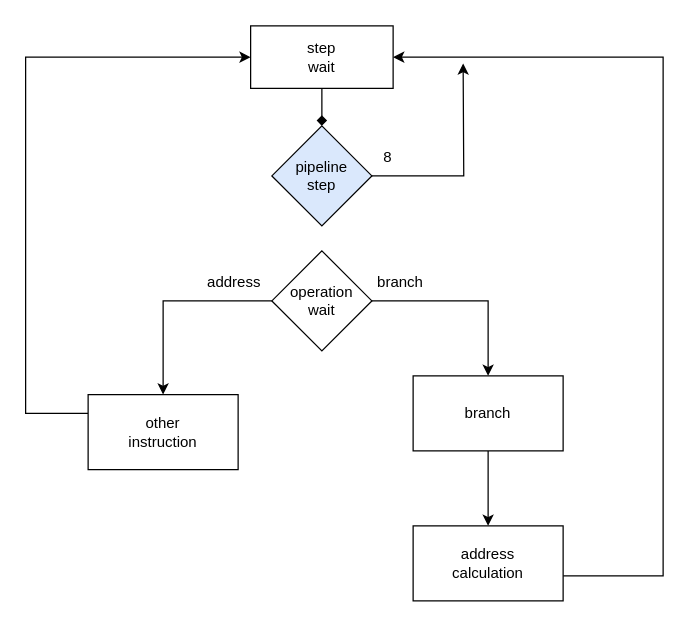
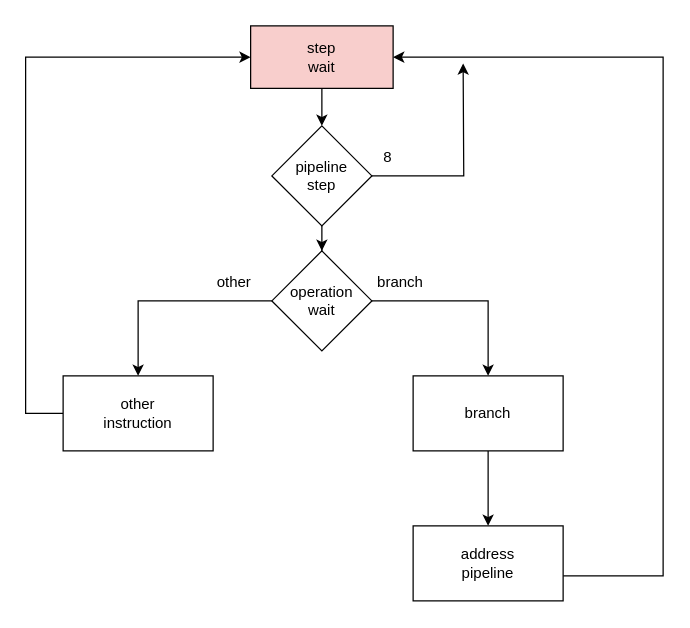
  <mxCell id="0" />
  <mxCell id="1" parent="0" />
- <mxCell id="2" value="" style="edgeStyle=orthogonalEdgeStyle;rounded=0;orthogonalLoop=1;jettySize=auto;html=1;endArrow=diamond;" edge="1" parent="1" source="3" target="15"><mxGeometry relative="1" as="geometry" /></mxCell>
- <mxCell id="3" value="&lt;div&gt;step&lt;/div&gt;&lt;div&gt;wait&lt;br&gt;&lt;/div&gt;" style="rounded=0;whiteSpace=wrap;html=1;" vertex="1" parent="1"><mxGeometry x="200" y="20" width="114" height="50" as="geometry" /></mxCell>
+ <mxCell id="2" value="" style="edgeStyle=orthogonalEdgeStyle;rounded=0;orthogonalLoop=1;jettySize=auto;html=1;" edge="1" parent="1" source="3" target="15"><mxGeometry relative="1" as="geometry" /></mxCell>
+ <mxCell id="3" value="&lt;div&gt;step&lt;/div&gt;&lt;div&gt;wait&lt;br&gt;&lt;/div&gt;" style="rounded=0;whiteSpace=wrap;html=1;fillColor=#f8cecc;" vertex="1" parent="1"><mxGeometry x="200" y="20" width="114" height="50" as="geometry" /></mxCell>
  <mxCell id="4" style="edgeStyle=orthogonalEdgeStyle;rounded=0;orthogonalLoop=1;jettySize=auto;html=1;entryX=0;entryY=0.5;entryDx=0;entryDy=0;" edge="1" parent="1" source="5" target="3"><mxGeometry relative="1" as="geometry"><Array as="points"><mxPoint x="20" y="330" /><mxPoint x="20" y="45" /></Array></mxGeometry></mxCell>
- <mxCell id="5" value="&lt;div&gt;other&lt;/div&gt;&lt;div&gt;instruction&lt;br&gt;&lt;/div&gt;" style="rounded=0;whiteSpace=wrap;html=1;" vertex="1" parent="1"><mxGeometry x="70" y="315" width="120" height="60" as="geometry" /></mxCell>
+ <mxCell id="5" value="&lt;div&gt;other&lt;/div&gt;&lt;div&gt;instruction&lt;br&gt;&lt;/div&gt;" style="rounded=0;whiteSpace=wrap;html=1;" vertex="1" parent="1"><mxGeometry x="50" y="300" width="120" height="60" as="geometry" /></mxCell>
  <mxCell id="6" style="edgeStyle=orthogonalEdgeStyle;rounded=0;orthogonalLoop=1;jettySize=auto;html=1;" edge="1" parent="1" source="8" target="5"><mxGeometry relative="1" as="geometry" /></mxCell>
  <mxCell id="7" style="edgeStyle=orthogonalEdgeStyle;rounded=0;orthogonalLoop=1;jettySize=auto;html=1;" edge="1" parent="1" source="8" target="10"><mxGeometry relative="1" as="geometry" /></mxCell>
  <mxCell id="8" value="&lt;div&gt;operation&lt;/div&gt;&lt;div&gt;wait&lt;br&gt;&lt;/div&gt;" style="rhombus;whiteSpace=wrap;html=1;" vertex="1" parent="1"><mxGeometry x="217" y="200" width="80" height="80" as="geometry" /></mxCell>
  <mxCell id="9" value="" style="edgeStyle=orthogonalEdgeStyle;rounded=0;orthogonalLoop=1;jettySize=auto;html=1;" edge="1" parent="1" source="10" target="12"><mxGeometry relative="1" as="geometry" /></mxCell>
  <mxCell id="10" value="branch" style="rounded=0;whiteSpace=wrap;html=1;" vertex="1" parent="1"><mxGeometry x="330" y="300" width="120" height="60" as="geometry" /></mxCell>
  <mxCell id="11" style="edgeStyle=orthogonalEdgeStyle;rounded=0;orthogonalLoop=1;jettySize=auto;html=1;entryX=1;entryY=0.5;entryDx=0;entryDy=0;" edge="1" parent="1" source="12" target="3"><mxGeometry relative="1" as="geometry"><Array as="points"><mxPoint x="530" y="460" /><mxPoint x="530" y="45" /></Array></mxGeometry></mxCell>
- <mxCell id="12" value="&lt;div&gt;address&lt;/div&gt;&lt;div&gt;calculation&lt;br&gt;&lt;/div&gt;" style="rounded=0;whiteSpace=wrap;html=1;" vertex="1" parent="1"><mxGeometry x="330" y="420" width="120" height="60" as="geometry" /></mxCell>
+ <mxCell id="12" value="&lt;div&gt;address&lt;/div&gt;&lt;div&gt;pipeline&lt;br&gt;&lt;/div&gt;" style="rounded=0;whiteSpace=wrap;html=1;" vertex="1" parent="1"><mxGeometry x="330" y="420" width="120" height="60" as="geometry" /></mxCell>
  <mxCell id="13" style="edgeStyle=orthogonalEdgeStyle;rounded=0;orthogonalLoop=1;jettySize=auto;html=1;" edge="1" parent="1" source="15"><mxGeometry relative="1" as="geometry"><mxPoint x="370" y="50" as="targetPoint" /></mxGeometry></mxCell>
- <mxCell id="15" value="&lt;div&gt;pipeline&lt;/div&gt;&lt;div&gt;step&lt;br&gt;&lt;/div&gt;" style="rhombus;whiteSpace=wrap;html=1;fillColor=#dae8fc;" vertex="1" parent="1"><mxGeometry x="217" y="100" width="80" height="80" as="geometry" /></mxCell>
+ <mxCell id="14" value="" style="edgeStyle=orthogonalEdgeStyle;rounded=0;orthogonalLoop=1;jettySize=auto;html=1;" edge="1" parent="1" source="15" target="8"><mxGeometry relative="1" as="geometry" /></mxCell>
+ <mxCell id="15" value="&lt;div&gt;pipeline&lt;/div&gt;&lt;div&gt;step&lt;br&gt;&lt;/div&gt;" style="rhombus;whiteSpace=wrap;html=1;" vertex="1" parent="1"><mxGeometry x="217" y="100" width="80" height="80" as="geometry" /></mxCell>
  <mxCell id="16" value="8" style="text;html=1;strokeColor=none;fillColor=none;align=center;verticalAlign=middle;whiteSpace=wrap;rounded=0;" vertex="1" parent="1"><mxGeometry x="280" y="110" width="60" height="30" as="geometry" /></mxCell>
- <mxCell id="17" value="&lt;div&gt;address&lt;/div&gt;" style="text;html=1;strokeColor=none;fillColor=none;align=center;verticalAlign=middle;whiteSpace=wrap;rounded=0;" vertex="1" parent="1"><mxGeometry x="157" y="210" width="60" height="30" as="geometry" /></mxCell>
+ <mxCell id="17" value="&lt;div&gt;other&lt;/div&gt;" style="text;html=1;strokeColor=none;fillColor=none;align=center;verticalAlign=middle;whiteSpace=wrap;rounded=0;" vertex="1" parent="1"><mxGeometry x="157" y="210" width="60" height="30" as="geometry" /></mxCell>
  <mxCell id="18" value="branch" style="text;html=1;strokeColor=none;fillColor=none;align=center;verticalAlign=middle;whiteSpace=wrap;rounded=0;" vertex="1" parent="1"><mxGeometry x="290" y="210" width="60" height="30" as="geometry" /></mxCell>
